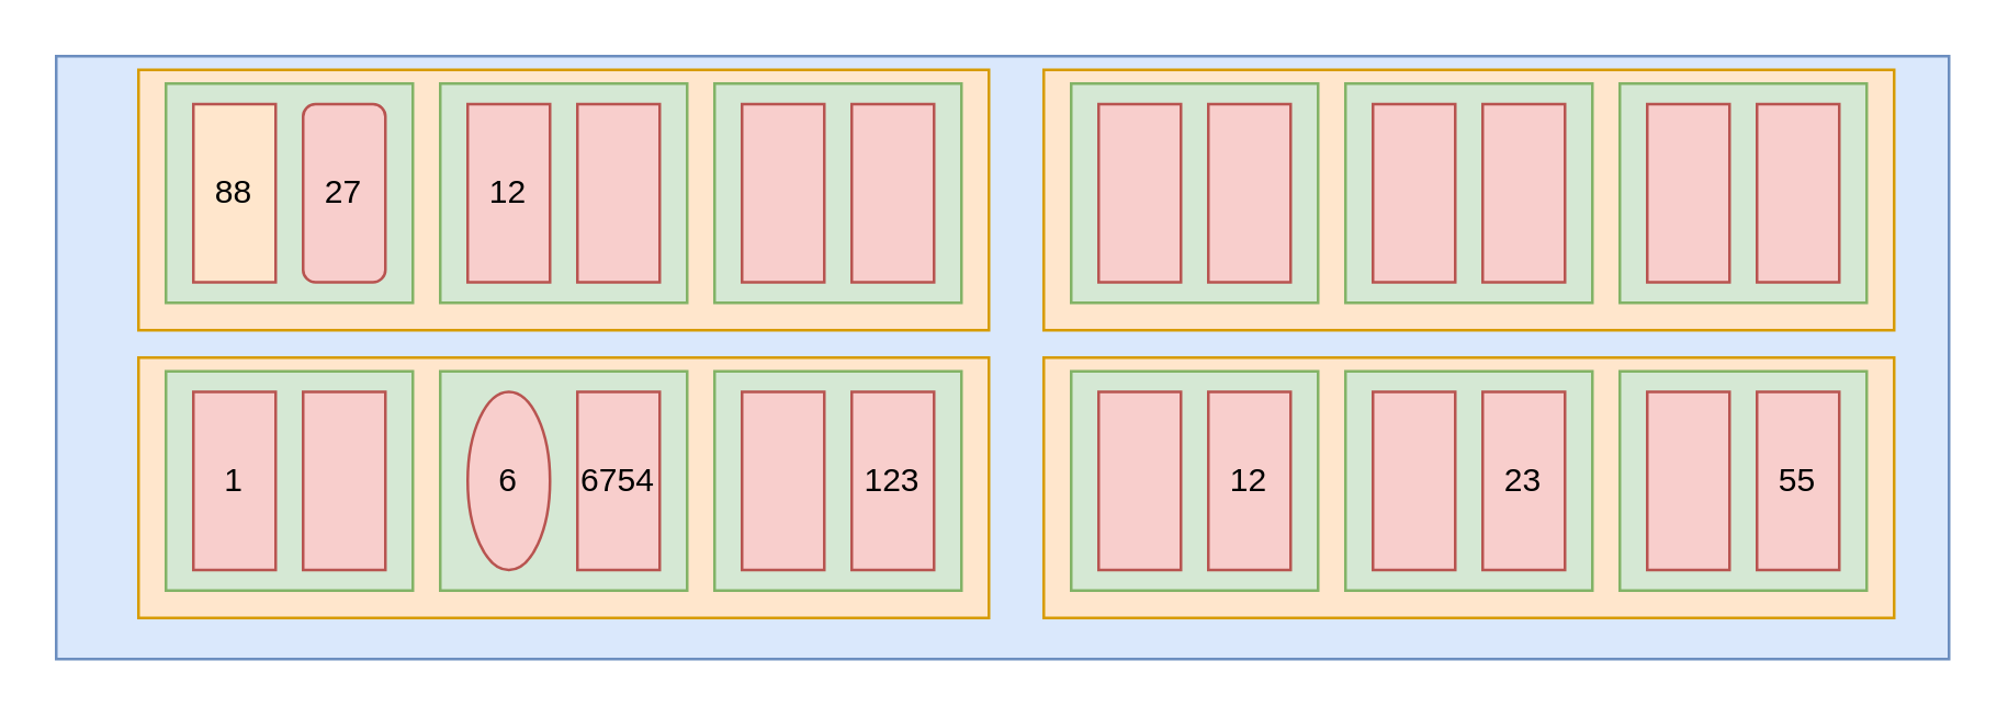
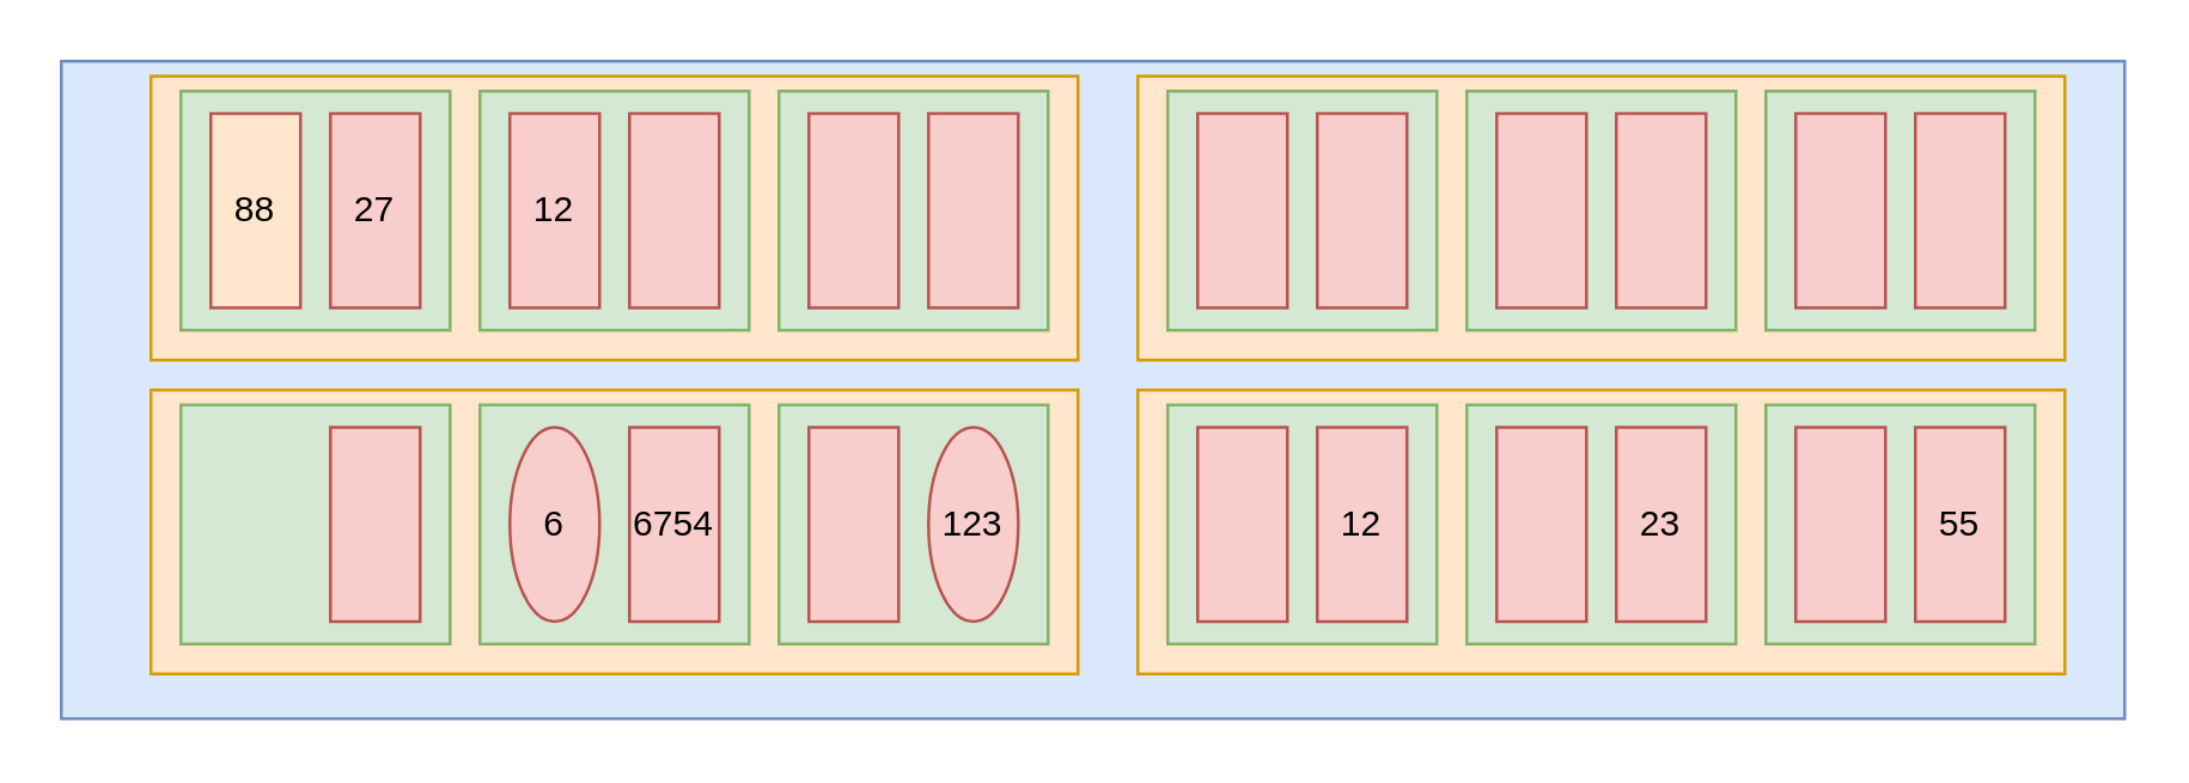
  <mxCell id="0" />
  <mxCell id="1" parent="0" />
  <mxCell id="2" value="" style="rounded=0;whiteSpace=wrap;html=1;fillColor=#dae8fc;strokeColor=#6c8ebf;" vertex="1" parent="1"><mxGeometry x="20" y="20" width="690" height="220" as="geometry" /></mxCell>
  <mxCell id="3" value="" style="group" vertex="1" connectable="0" parent="1"><mxGeometry x="50" y="25" width="310" height="95" as="geometry" /></mxCell>
  <mxCell id="4" value="" style="rounded=0;whiteSpace=wrap;html=1;fillColor=#ffe6cc;strokeColor=#d79b00;" vertex="1" parent="3"><mxGeometry width="310" height="95" as="geometry" /></mxCell>
  <mxCell id="5" value="" style="rounded=0;whiteSpace=wrap;html=1;fillColor=#d5e8d4;strokeColor=#82b366;" vertex="1" parent="3"><mxGeometry x="10" y="5" width="90" height="80" as="geometry" /></mxCell>
  <mxCell id="6" value="88" style="rounded=0;whiteSpace=wrap;html=1;fillColor=#ffe6cc;strokeColor=#b85450;" vertex="1" parent="3"><mxGeometry x="20" y="12.5" width="30" height="65" as="geometry" /></mxCell>
- <mxCell id="7" value="27" style="whiteSpace=wrap;html=1;fillColor=#f8cecc;strokeColor=#b85450;rounded=1;" vertex="1" parent="3"><mxGeometry x="60" y="12.5" width="30" height="65" as="geometry" /></mxCell>
+ <mxCell id="7" value="27" style="rounded=0;whiteSpace=wrap;html=1;fillColor=#f8cecc;strokeColor=#b85450;" vertex="1" parent="3"><mxGeometry x="60" y="12.5" width="30" height="65" as="geometry" /></mxCell>
  <mxCell id="8" value="" style="rounded=0;whiteSpace=wrap;html=1;fillColor=#d5e8d4;strokeColor=#82b366;" vertex="1" parent="3"><mxGeometry x="110" y="5" width="90" height="80" as="geometry" /></mxCell>
  <mxCell id="9" value="12" style="rounded=0;whiteSpace=wrap;html=1;fillColor=#f8cecc;strokeColor=#b85450;" vertex="1" parent="3"><mxGeometry x="120" y="12.5" width="30" height="65" as="geometry" /></mxCell>
  <mxCell id="10" value="" style="rounded=0;whiteSpace=wrap;html=1;fillColor=#f8cecc;strokeColor=#b85450;" vertex="1" parent="3"><mxGeometry x="160" y="12.5" width="30" height="65" as="geometry" /></mxCell>
  <mxCell id="11" value="" style="rounded=0;whiteSpace=wrap;html=1;fillColor=#d5e8d4;strokeColor=#82b366;" vertex="1" parent="3"><mxGeometry x="210" y="5" width="90" height="80" as="geometry" /></mxCell>
  <mxCell id="12" value="" style="rounded=0;whiteSpace=wrap;html=1;fillColor=#f8cecc;strokeColor=#b85450;" vertex="1" parent="3"><mxGeometry x="220" y="12.5" width="30" height="65" as="geometry" /></mxCell>
  <mxCell id="13" value="" style="rounded=0;whiteSpace=wrap;html=1;fillColor=#f8cecc;strokeColor=#b85450;" vertex="1" parent="3"><mxGeometry x="260" y="12.5" width="30" height="65" as="geometry" /></mxCell>
  <mxCell id="14" value="" style="group" vertex="1" connectable="0" parent="1"><mxGeometry x="380" y="25" width="310" height="95" as="geometry" /></mxCell>
  <mxCell id="15" value="" style="rounded=0;whiteSpace=wrap;html=1;fillColor=#ffe6cc;strokeColor=#d79b00;" vertex="1" parent="14"><mxGeometry width="310" height="95" as="geometry" /></mxCell>
  <mxCell id="16" value="" style="rounded=0;whiteSpace=wrap;html=1;fillColor=#d5e8d4;strokeColor=#82b366;" vertex="1" parent="14"><mxGeometry x="10" y="5" width="90" height="80" as="geometry" /></mxCell>
  <mxCell id="17" value="" style="rounded=0;whiteSpace=wrap;html=1;fillColor=#f8cecc;strokeColor=#b85450;" vertex="1" parent="14"><mxGeometry x="20" y="12.5" width="30" height="65" as="geometry" /></mxCell>
  <mxCell id="18" value="" style="rounded=0;whiteSpace=wrap;html=1;fillColor=#f8cecc;strokeColor=#b85450;" vertex="1" parent="14"><mxGeometry x="60" y="12.5" width="30" height="65" as="geometry" /></mxCell>
  <mxCell id="19" value="" style="rounded=0;whiteSpace=wrap;html=1;fillColor=#d5e8d4;strokeColor=#82b366;" vertex="1" parent="14"><mxGeometry x="110" y="5" width="90" height="80" as="geometry" /></mxCell>
  <mxCell id="20" value="" style="rounded=0;whiteSpace=wrap;html=1;fillColor=#f8cecc;strokeColor=#b85450;" vertex="1" parent="14"><mxGeometry x="120" y="12.5" width="30" height="65" as="geometry" /></mxCell>
  <mxCell id="21" value="" style="rounded=0;whiteSpace=wrap;html=1;fillColor=#f8cecc;strokeColor=#b85450;" vertex="1" parent="14"><mxGeometry x="160" y="12.5" width="30" height="65" as="geometry" /></mxCell>
  <mxCell id="22" value="" style="rounded=0;whiteSpace=wrap;html=1;fillColor=#d5e8d4;strokeColor=#82b366;" vertex="1" parent="14"><mxGeometry x="210" y="5" width="90" height="80" as="geometry" /></mxCell>
  <mxCell id="23" value="" style="rounded=0;whiteSpace=wrap;html=1;fillColor=#f8cecc;strokeColor=#b85450;" vertex="1" parent="14"><mxGeometry x="220" y="12.5" width="30" height="65" as="geometry" /></mxCell>
  <mxCell id="24" value="" style="rounded=0;whiteSpace=wrap;html=1;fillColor=#f8cecc;strokeColor=#b85450;" vertex="1" parent="14"><mxGeometry x="260" y="12.5" width="30" height="65" as="geometry" /></mxCell>
  <mxCell id="25" value="" style="group" vertex="1" connectable="0" parent="1"><mxGeometry x="50" y="130" width="310" height="95" as="geometry" /></mxCell>
  <mxCell id="26" value="" style="rounded=0;whiteSpace=wrap;html=1;fillColor=#ffe6cc;strokeColor=#d79b00;" vertex="1" parent="25"><mxGeometry width="310" height="95" as="geometry" /></mxCell>
  <mxCell id="27" value="" style="rounded=0;whiteSpace=wrap;html=1;fillColor=#d5e8d4;strokeColor=#82b366;" vertex="1" parent="25"><mxGeometry x="10" y="5" width="90" height="80" as="geometry" /></mxCell>
- <mxCell id="28" value="1" style="rounded=0;whiteSpace=wrap;html=1;fillColor=#f8cecc;strokeColor=#b85450;" vertex="1" parent="25"><mxGeometry x="20" y="12.5" width="30" height="65" as="geometry" /></mxCell>
  <mxCell id="29" value="" style="rounded=0;whiteSpace=wrap;html=1;fillColor=#f8cecc;strokeColor=#b85450;" vertex="1" parent="25"><mxGeometry x="60" y="12.5" width="30" height="65" as="geometry" /></mxCell>
  <mxCell id="30" value="" style="rounded=0;whiteSpace=wrap;html=1;fillColor=#d5e8d4;strokeColor=#82b366;" vertex="1" parent="25"><mxGeometry x="110" y="5" width="90" height="80" as="geometry" /></mxCell>
  <mxCell id="31" value="6" style="ellipse;whiteSpace=wrap;html=1;fillColor=#f8cecc;strokeColor=#b85450;" vertex="1" parent="25"><mxGeometry x="120" y="12.5" width="30" height="65" as="geometry" /></mxCell>
  <mxCell id="32" value="6754" style="rounded=0;whiteSpace=wrap;html=1;fillColor=#f8cecc;strokeColor=#b85450;" vertex="1" parent="25"><mxGeometry x="160" y="12.5" width="30" height="65" as="geometry" /></mxCell>
  <mxCell id="33" value="" style="rounded=0;whiteSpace=wrap;html=1;fillColor=#d5e8d4;strokeColor=#82b366;" vertex="1" parent="25"><mxGeometry x="210" y="5" width="90" height="80" as="geometry" /></mxCell>
  <mxCell id="34" value="" style="rounded=0;whiteSpace=wrap;html=1;fillColor=#f8cecc;strokeColor=#b85450;" vertex="1" parent="25"><mxGeometry x="220" y="12.5" width="30" height="65" as="geometry" /></mxCell>
- <mxCell id="35" value="123" style="rounded=0;whiteSpace=wrap;html=1;fillColor=#f8cecc;strokeColor=#b85450;" vertex="1" parent="25"><mxGeometry x="260" y="12.5" width="30" height="65" as="geometry" /></mxCell>
+ <mxCell id="35" value="123" style="ellipse;whiteSpace=wrap;html=1;fillColor=#f8cecc;strokeColor=#b85450;" vertex="1" parent="25"><mxGeometry x="260" y="12.5" width="30" height="65" as="geometry" /></mxCell>
  <mxCell id="36" value="" style="group" vertex="1" connectable="0" parent="1"><mxGeometry x="380" y="130" width="310" height="95" as="geometry" /></mxCell>
  <mxCell id="37" value="" style="rounded=0;whiteSpace=wrap;html=1;fillColor=#ffe6cc;strokeColor=#d79b00;" vertex="1" parent="36"><mxGeometry width="310" height="95" as="geometry" /></mxCell>
  <mxCell id="38" value="" style="rounded=0;whiteSpace=wrap;html=1;fillColor=#d5e8d4;strokeColor=#82b366;" vertex="1" parent="36"><mxGeometry x="10" y="5" width="90" height="80" as="geometry" /></mxCell>
  <mxCell id="39" value="" style="rounded=0;whiteSpace=wrap;html=1;fillColor=#f8cecc;strokeColor=#b85450;" vertex="1" parent="36"><mxGeometry x="20" y="12.5" width="30" height="65" as="geometry" /></mxCell>
  <mxCell id="40" value="12" style="rounded=0;whiteSpace=wrap;html=1;fillColor=#f8cecc;strokeColor=#b85450;" vertex="1" parent="36"><mxGeometry x="60" y="12.5" width="30" height="65" as="geometry" /></mxCell>
  <mxCell id="41" value="" style="rounded=0;whiteSpace=wrap;html=1;fillColor=#d5e8d4;strokeColor=#82b366;" vertex="1" parent="36"><mxGeometry x="110" y="5" width="90" height="80" as="geometry" /></mxCell>
  <mxCell id="42" value="" style="rounded=0;whiteSpace=wrap;html=1;fillColor=#f8cecc;strokeColor=#b85450;" vertex="1" parent="36"><mxGeometry x="120" y="12.5" width="30" height="65" as="geometry" /></mxCell>
  <mxCell id="43" value="23" style="rounded=0;whiteSpace=wrap;html=1;fillColor=#f8cecc;strokeColor=#b85450;" vertex="1" parent="36"><mxGeometry x="160" y="12.5" width="30" height="65" as="geometry" /></mxCell>
  <mxCell id="44" value="" style="rounded=0;whiteSpace=wrap;html=1;fillColor=#d5e8d4;strokeColor=#82b366;" vertex="1" parent="36"><mxGeometry x="210" y="5" width="90" height="80" as="geometry" /></mxCell>
  <mxCell id="45" value="" style="rounded=0;whiteSpace=wrap;html=1;fillColor=#f8cecc;strokeColor=#b85450;" vertex="1" parent="36"><mxGeometry x="220" y="12.5" width="30" height="65" as="geometry" /></mxCell>
  <mxCell id="46" value="55" style="rounded=0;whiteSpace=wrap;html=1;fillColor=#f8cecc;strokeColor=#b85450;" vertex="1" parent="36"><mxGeometry x="260" y="12.5" width="30" height="65" as="geometry" /></mxCell>
